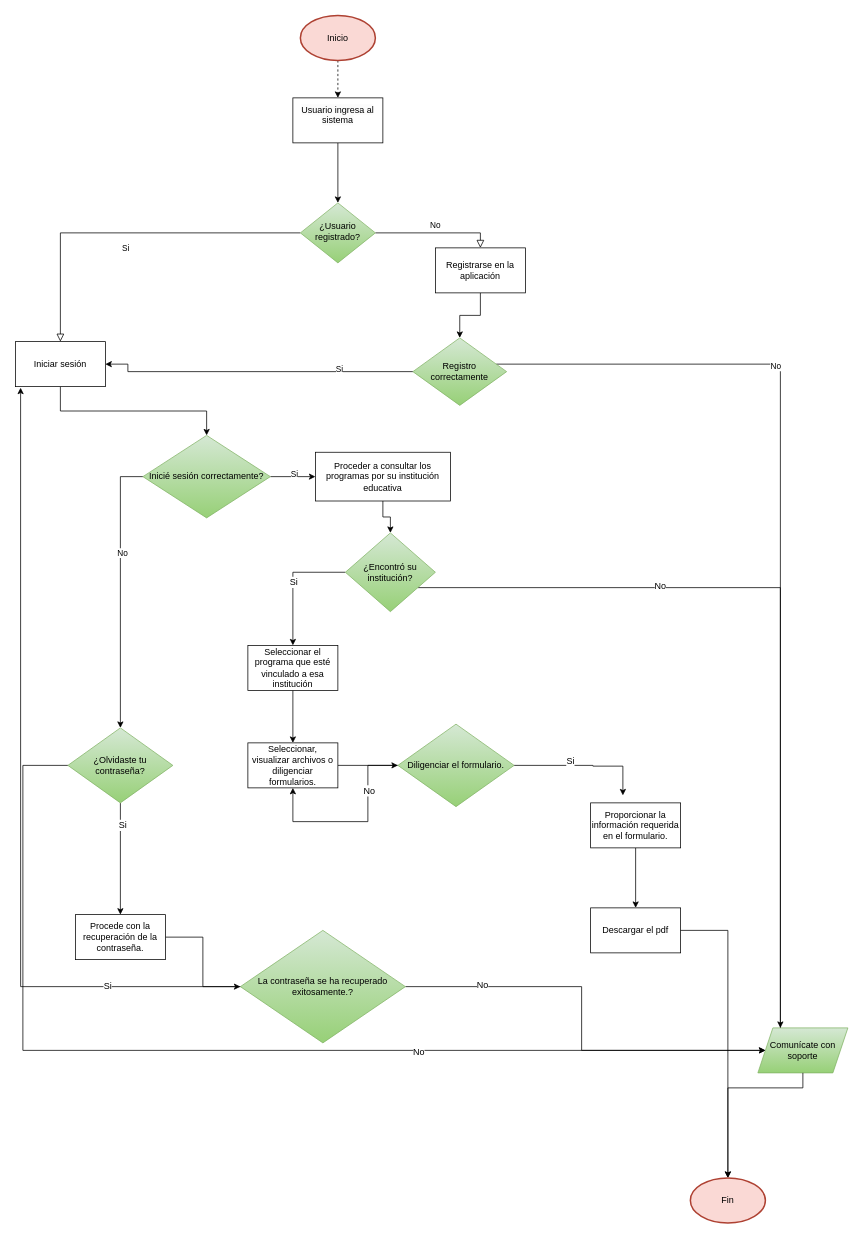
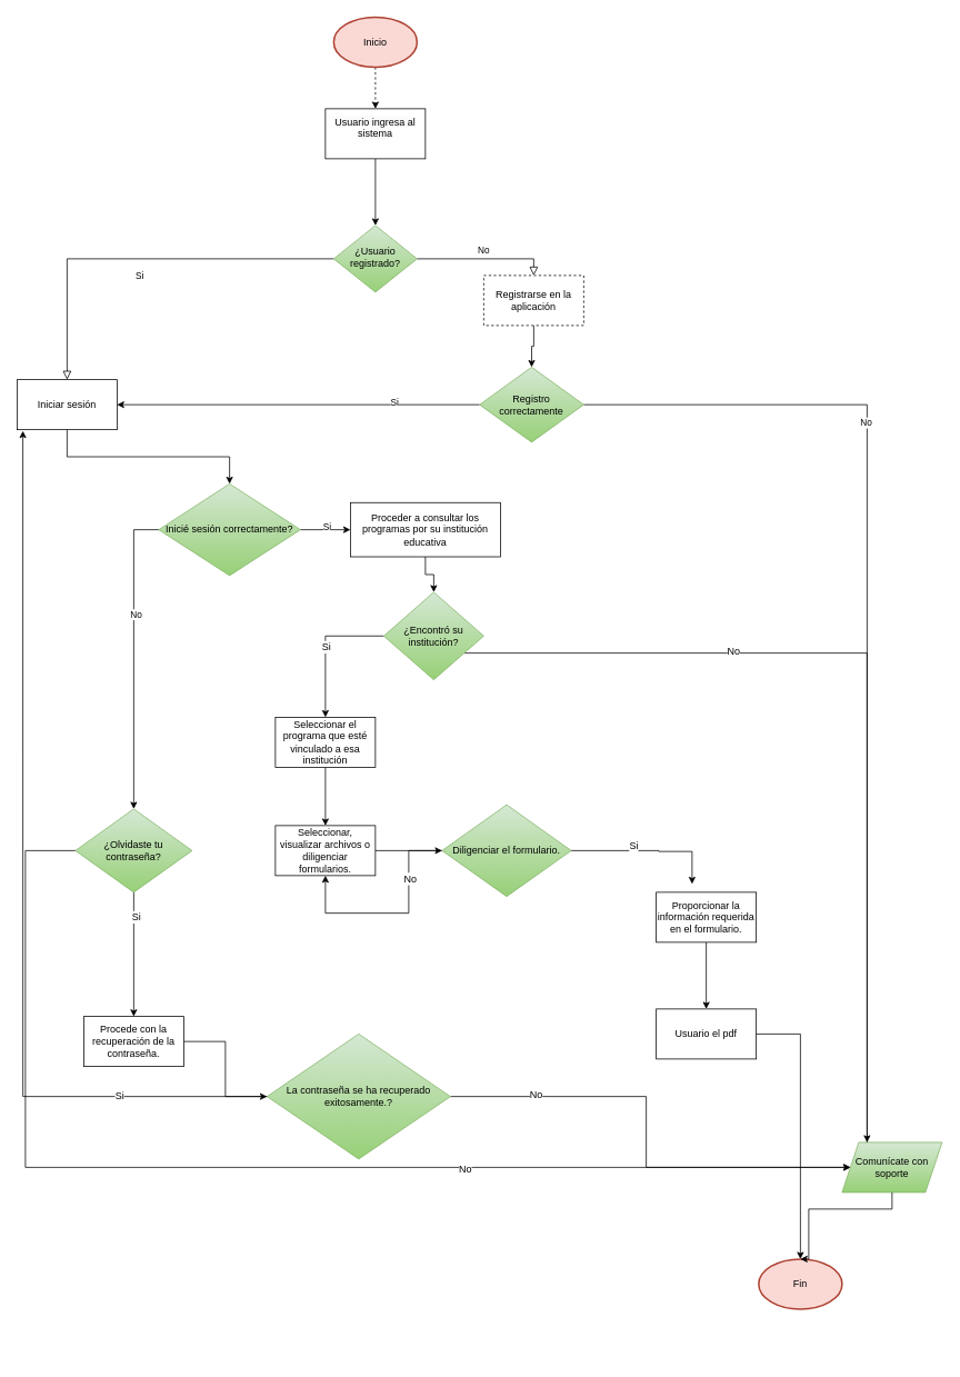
  <mxCell id="0" />
  <mxCell id="1" parent="0" />
  <mxCell id="2" value="Si" style="rounded=0;html=1;jettySize=auto;orthogonalLoop=1;fontSize=11;endArrow=block;endFill=0;endSize=8;strokeWidth=1;shadow=0;labelBackgroundColor=none;edgeStyle=orthogonalEdgeStyle;entryX=0.5;entryY=0;entryDx=0;entryDy=0;" parent="1" source="4" target="21" edge="1"><mxGeometry y="20" relative="1" as="geometry"><mxPoint as="offset" /><mxPoint x="298.96" y="421" as="targetPoint" /></mxGeometry></mxCell>
  <mxCell id="3" value="No" style="edgeStyle=orthogonalEdgeStyle;rounded=0;html=1;jettySize=auto;orthogonalLoop=1;fontSize=11;endArrow=block;endFill=0;endSize=8;strokeWidth=1;shadow=0;labelBackgroundColor=none;entryX=0.5;entryY=0;entryDx=0;entryDy=0;" parent="1" source="4" target="20" edge="1"><mxGeometry y="10" relative="1" as="geometry"><mxPoint as="offset" /><mxPoint x="645" y="395" as="targetPoint" /></mxGeometry></mxCell>
  <mxCell id="4" value="¿Usuario registrado?" style="rhombus;whiteSpace=wrap;html=1;shadow=0;fontFamily=Helvetica;fontSize=12;align=center;strokeWidth=1;spacing=6;spacingTop=-4;fillColor=#d5e8d4;gradientColor=#97d077;strokeColor=#82b366;" parent="1" vertex="1"><mxGeometry x="400" y="270" width="100" height="80" as="geometry" /></mxCell>
  <mxCell id="5" style="edgeStyle=orthogonalEdgeStyle;rounded=0;orthogonalLoop=1;jettySize=auto;html=1;entryX=0.5;entryY=0;entryDx=0;entryDy=0;exitX=0.5;exitY=1;exitDx=0;exitDy=0;" parent="1" source="19" target="4" edge="1"><mxGeometry relative="1" as="geometry"><mxPoint x="450" y="220" as="sourcePoint" /></mxGeometry></mxCell>
  <mxCell id="6" style="edgeStyle=orthogonalEdgeStyle;rounded=0;orthogonalLoop=1;jettySize=auto;html=1;exitX=0.5;exitY=1;exitDx=0;exitDy=0;entryX=0.5;entryY=0;entryDx=0;entryDy=0;" edge="1" parent="1" source="21" target="18"><mxGeometry relative="1" as="geometry"><mxPoint x="290" y="520" as="sourcePoint" /></mxGeometry></mxCell>
  <mxCell id="7" style="edgeStyle=orthogonalEdgeStyle;rounded=0;orthogonalLoop=1;jettySize=auto;html=1;entryX=0.5;entryY=0;entryDx=0;entryDy=0;exitX=0.5;exitY=1;exitDx=0;exitDy=0;" edge="1" parent="1" source="20" target="12"><mxGeometry relative="1" as="geometry"><mxPoint x="645" y="465" as="sourcePoint" /></mxGeometry></mxCell>
  <mxCell id="8" style="edgeStyle=orthogonalEdgeStyle;rounded=0;orthogonalLoop=1;jettySize=auto;html=1;entryX=0.25;entryY=0;entryDx=0;entryDy=0;" edge="1" parent="1" source="12" target="13"><mxGeometry relative="1" as="geometry"><mxPoint x="840" y="500" as="targetPoint" /><Array as="points"><mxPoint x="1040" y="485" /></Array></mxGeometry></mxCell>
  <mxCell id="9" value="No" style="edgeLabel;html=1;align=center;verticalAlign=middle;resizable=0;points=[];" vertex="1" connectable="0" parent="8"><mxGeometry x="-0.411" y="-2" relative="1" as="geometry"><mxPoint as="offset" /></mxGeometry></mxCell>
  <mxCell id="10" style="edgeStyle=orthogonalEdgeStyle;rounded=0;orthogonalLoop=1;jettySize=auto;html=1;entryX=1;entryY=0.5;entryDx=0;entryDy=0;exitX=0;exitY=0.5;exitDx=0;exitDy=0;" edge="1" parent="1" source="12" target="21"><mxGeometry relative="1" as="geometry"><mxPoint x="354.615" y="439.615" as="targetPoint" /><Array as="points"><mxPoint x="170" y="485" /></Array></mxGeometry></mxCell>
  <mxCell id="11" value="Si" style="edgeLabel;html=1;align=center;verticalAlign=middle;resizable=0;points=[];" vertex="1" connectable="0" parent="10"><mxGeometry x="-0.528" y="-4" relative="1" as="geometry"><mxPoint as="offset" /></mxGeometry></mxCell>
- <mxCell id="12" value="Registro correctamente" style="rhombus;whiteSpace=wrap;html=1;fillColor=#d5e8d4;strokeColor=#82b366;gradientColor=#97d077;" vertex="1" parent="1"><mxGeometry x="550" y="450" width="125" height="90" as="geometry" /></mxCell>
+ <mxCell id="12" value="Registro correctamente" style="rhombus;whiteSpace=wrap;html=1;fillColor=#d5e8d4;strokeColor=#82b366;gradientColor=#97d077;" vertex="1" parent="1"><mxGeometry x="575" y="440" width="125" height="90" as="geometry" /></mxCell>
  <mxCell id="13" value="Comunícate con soporte" style="shape=parallelogram;perimeter=parallelogramPerimeter;whiteSpace=wrap;html=1;fixedSize=1;fillColor=#d5e8d4;strokeColor=#82b366;gradientColor=#97d077;" vertex="1" parent="1"><mxGeometry x="1010" y="1370" width="120" height="60" as="geometry" /></mxCell>
  <mxCell id="14" style="edgeStyle=orthogonalEdgeStyle;rounded=0;orthogonalLoop=1;jettySize=auto;html=1;entryX=0;entryY=0.5;entryDx=0;entryDy=0;" edge="1" parent="1" source="18" target="23"><mxGeometry relative="1" as="geometry"><mxPoint x="530" y="690" as="targetPoint" /></mxGeometry></mxCell>
  <mxCell id="15" value="Si" style="edgeLabel;html=1;align=center;verticalAlign=middle;resizable=0;points=[];" vertex="1" connectable="0" parent="14"><mxGeometry x="0.041" y="5" relative="1" as="geometry"><mxPoint y="1" as="offset" /></mxGeometry></mxCell>
  <mxCell id="16" style="edgeStyle=orthogonalEdgeStyle;rounded=0;orthogonalLoop=1;jettySize=auto;html=1;entryX=0.5;entryY=0;entryDx=0;entryDy=0;" edge="1" parent="1" source="18" target="45"><mxGeometry relative="1" as="geometry"><mxPoint x="160" y="900" as="targetPoint" /><Array as="points"><mxPoint x="160" y="635" /></Array></mxGeometry></mxCell>
  <mxCell id="17" value="No" style="edgeLabel;html=1;align=center;verticalAlign=middle;resizable=0;points=[];" vertex="1" connectable="0" parent="16"><mxGeometry x="-0.282" y="2" relative="1" as="geometry"><mxPoint as="offset" /></mxGeometry></mxCell>
  <mxCell id="18" value="Inicié sesión correctamente?" style="rhombus;whiteSpace=wrap;html=1;fillColor=#d5e8d4;strokeColor=#82b366;gradientColor=#97d077;" vertex="1" parent="1"><mxGeometry x="190" y="580" width="170" height="110" as="geometry" /></mxCell>
  <mxCell id="19" value="&#10;&lt;span style=&quot;color: rgb(0, 0, 0); font-family: Helvetica; font-size: 12px; font-style: normal; font-variant-ligatures: normal; font-variant-caps: normal; font-weight: 400; letter-spacing: normal; orphans: 2; text-align: center; text-indent: 0px; text-transform: none; widows: 2; word-spacing: 0px; -webkit-text-stroke-width: 0px; white-space: normal; background-color: rgb(251, 251, 251); text-decoration-thickness: initial; text-decoration-style: initial; text-decoration-color: initial; display: inline !important; float: none;&quot;&gt;Usuario ingresa al sistema&lt;/span&gt;&#10;&#10;" style="rounded=0;whiteSpace=wrap;html=1;strokeColor=default;align=center;verticalAlign=middle;fontFamily=Helvetica;fontSize=12;fontColor=default;fillColor=default;" vertex="1" parent="1"><mxGeometry x="390" y="130" width="120" height="60" as="geometry" /></mxCell>
- <mxCell id="20" value="Registrarse en la aplicación" style="rounded=0;whiteSpace=wrap;html=1;strokeColor=default;align=center;verticalAlign=middle;fontFamily=Helvetica;fontSize=12;fontColor=default;fillColor=default;" vertex="1" parent="1"><mxGeometry x="580" y="330" width="120" height="60" as="geometry" /></mxCell>
+ <mxCell id="20" value="Registrarse en la aplicación" style="rounded=0;whiteSpace=wrap;html=1;strokeColor=default;align=center;verticalAlign=middle;fontFamily=Helvetica;fontSize=12;fontColor=default;fillColor=default;dashed=1;" vertex="1" parent="1"><mxGeometry x="580" y="330" width="120" height="60" as="geometry" /></mxCell>
  <mxCell id="21" value="Iniciar sesión" style="rounded=0;whiteSpace=wrap;html=1;align=center;verticalAlign=middle;fontFamily=Helvetica;fontSize=12;" vertex="1" parent="1"><mxGeometry x="20" y="455" width="120" height="60" as="geometry" /></mxCell>
  <mxCell id="22" style="edgeStyle=orthogonalEdgeStyle;rounded=0;orthogonalLoop=1;jettySize=auto;html=1;entryX=0.5;entryY=0;entryDx=0;entryDy=0;fontFamily=Helvetica;fontSize=12;fontColor=default;" edge="1" parent="1" source="23" target="28"><mxGeometry relative="1" as="geometry" /></mxCell>
  <mxCell id="23" value="Proceder a consultar los programas por su institución educativa" style="rounded=0;whiteSpace=wrap;html=1;strokeColor=default;align=center;verticalAlign=middle;fontFamily=Helvetica;fontSize=12;fontColor=default;fillColor=default;" vertex="1" parent="1"><mxGeometry x="420" y="602.5" width="180" height="65" as="geometry" /></mxCell>
  <mxCell id="24" style="edgeStyle=orthogonalEdgeStyle;rounded=0;orthogonalLoop=1;jettySize=auto;html=1;fontFamily=Helvetica;fontSize=12;fontColor=default;entryX=0.25;entryY=0;entryDx=0;entryDy=0;endArrow=none;" edge="1" parent="1" source="28" target="13"><mxGeometry relative="1" as="geometry"><mxPoint x="800" y="782.5" as="targetPoint" /><Array as="points"><mxPoint x="1040" y="783" /></Array></mxGeometry></mxCell>
  <mxCell id="25" value="No" style="edgeLabel;html=1;align=center;verticalAlign=middle;resizable=0;points=[];strokeColor=default;fontFamily=Helvetica;fontSize=12;fontColor=default;fillColor=default;" vertex="1" connectable="0" parent="24"><mxGeometry x="-0.397" y="3" relative="1" as="geometry"><mxPoint as="offset" /></mxGeometry></mxCell>
  <mxCell id="26" style="edgeStyle=orthogonalEdgeStyle;rounded=0;orthogonalLoop=1;jettySize=auto;html=1;fontFamily=Helvetica;fontSize=12;fontColor=default;entryX=0.5;entryY=0;entryDx=0;entryDy=0;" edge="1" parent="1" source="28" target="30"><mxGeometry relative="1" as="geometry"><mxPoint x="370" y="782.5" as="targetPoint" /></mxGeometry></mxCell>
  <mxCell id="27" value="Si" style="edgeLabel;html=1;align=center;verticalAlign=middle;resizable=0;points=[];strokeColor=default;fontFamily=Helvetica;fontSize=12;fontColor=default;fillColor=default;" vertex="1" connectable="0" parent="26"><mxGeometry x="-0.01" relative="1" as="geometry"><mxPoint as="offset" /></mxGeometry></mxCell>
  <mxCell id="28" value="¿Encontró su institución?" style="rhombus;whiteSpace=wrap;html=1;strokeColor=#82b366;align=center;verticalAlign=middle;fontFamily=Helvetica;fontSize=12;fillColor=#d5e8d4;gradientColor=#97d077;" vertex="1" parent="1"><mxGeometry x="460" y="710" width="120" height="105" as="geometry" /></mxCell>
  <mxCell id="29" style="edgeStyle=orthogonalEdgeStyle;rounded=0;orthogonalLoop=1;jettySize=auto;html=1;entryX=0.5;entryY=0;entryDx=0;entryDy=0;fontFamily=Helvetica;fontSize=12;fontColor=default;" edge="1" parent="1" source="30" target="32"><mxGeometry relative="1" as="geometry" /></mxCell>
  <mxCell id="30" value="Seleccionar el programa que esté vinculado a esa institución" style="rounded=0;whiteSpace=wrap;html=1;strokeColor=default;align=center;verticalAlign=middle;fontFamily=Helvetica;fontSize=12;fontColor=default;fillColor=default;" vertex="1" parent="1"><mxGeometry x="330" y="860" width="120" height="60" as="geometry" /></mxCell>
  <mxCell id="31" style="edgeStyle=orthogonalEdgeStyle;rounded=0;orthogonalLoop=1;jettySize=auto;html=1;entryX=0;entryY=0.5;entryDx=0;entryDy=0;fontFamily=Helvetica;fontSize=12;fontColor=default;" edge="1" parent="1" source="32" target="37"><mxGeometry relative="1" as="geometry" /></mxCell>
  <mxCell id="32" value="Seleccionar, visualizar archivos o diligenciar formularios." style="rounded=0;whiteSpace=wrap;html=1;strokeColor=default;align=center;verticalAlign=middle;fontFamily=Helvetica;fontSize=12;fontColor=default;fillColor=default;" vertex="1" parent="1"><mxGeometry x="330" y="990" width="120" height="60" as="geometry" /></mxCell>
  <mxCell id="33" style="edgeStyle=orthogonalEdgeStyle;rounded=0;orthogonalLoop=1;jettySize=auto;html=1;fontFamily=Helvetica;fontSize=12;fontColor=default;" edge="1" parent="1" source="37"><mxGeometry relative="1" as="geometry"><mxPoint x="830" y="1060" as="targetPoint" /><Array as="points"><mxPoint x="790" y="1020" /><mxPoint x="860" y="1021" /></Array></mxGeometry></mxCell>
  <mxCell id="34" value="Si&lt;div&gt;&lt;br&gt;&lt;/div&gt;" style="edgeLabel;html=1;align=center;verticalAlign=middle;resizable=0;points=[];strokeColor=default;fontFamily=Helvetica;fontSize=12;fontColor=default;fillColor=default;" vertex="1" connectable="0" parent="33"><mxGeometry x="-0.203" y="-1" relative="1" as="geometry"><mxPoint as="offset" /></mxGeometry></mxCell>
  <mxCell id="35" style="edgeStyle=orthogonalEdgeStyle;rounded=0;orthogonalLoop=1;jettySize=auto;html=1;fontFamily=Helvetica;fontSize=12;fontColor=default;entryX=0.5;entryY=1;entryDx=0;entryDy=0;" edge="1" parent="1" source="37" target="32"><mxGeometry relative="1" as="geometry"><mxPoint x="620" y="1160" as="targetPoint" /></mxGeometry></mxCell>
  <mxCell id="36" value="No" style="edgeLabel;html=1;align=center;verticalAlign=middle;resizable=0;points=[];strokeColor=default;fontFamily=Helvetica;fontSize=12;fontColor=default;fillColor=default;" vertex="1" connectable="0" parent="35"><mxGeometry x="-0.442" y="1" relative="1" as="geometry"><mxPoint as="offset" /></mxGeometry></mxCell>
  <mxCell id="37" value="Diligenciar el formulario." style="rhombus;whiteSpace=wrap;html=1;strokeColor=#82b366;align=center;verticalAlign=middle;fontFamily=Helvetica;fontSize=12;fillColor=#d5e8d4;gradientColor=#97d077;" vertex="1" parent="1"><mxGeometry x="530" y="965" width="155" height="110" as="geometry" /></mxCell>
  <mxCell id="38" style="edgeStyle=orthogonalEdgeStyle;rounded=0;orthogonalLoop=1;jettySize=auto;html=1;entryX=0.5;entryY=0;entryDx=0;entryDy=0;fontFamily=Helvetica;fontSize=12;fontColor=default;" edge="1" parent="1" source="39" target="40"><mxGeometry relative="1" as="geometry" /></mxCell>
  <mxCell id="39" value="Proporcionar la información requerida en el formulario." style="rounded=0;whiteSpace=wrap;html=1;strokeColor=default;align=center;verticalAlign=middle;fontFamily=Helvetica;fontSize=12;fontColor=default;fillColor=default;" vertex="1" parent="1"><mxGeometry x="787" y="1070" width="120" height="60" as="geometry" /></mxCell>
- <mxCell id="40" value="Descargar el pdf" style="rounded=0;whiteSpace=wrap;html=1;strokeColor=default;align=center;verticalAlign=middle;fontFamily=Helvetica;fontSize=12;fontColor=default;fillColor=default;" vertex="1" parent="1"><mxGeometry x="787" y="1210" width="120" height="60" as="geometry" /></mxCell>
+ <mxCell id="40" value="Usuario el pdf" style="rounded=0;whiteSpace=wrap;html=1;strokeColor=default;align=center;verticalAlign=middle;fontFamily=Helvetica;fontSize=12;fontColor=default;fillColor=default;" vertex="1" parent="1"><mxGeometry x="787" y="1210" width="120" height="60" as="geometry" /></mxCell>
  <mxCell id="41" style="edgeStyle=orthogonalEdgeStyle;rounded=0;orthogonalLoop=1;jettySize=auto;html=1;fontFamily=Helvetica;fontSize=12;fontColor=default;entryX=0.5;entryY=0;entryDx=0;entryDy=0;" edge="1" parent="1" source="45" target="47"><mxGeometry relative="1" as="geometry"><mxPoint x="190" y="1230" as="targetPoint" /><Array as="points" /></mxGeometry></mxCell>
  <mxCell id="42" value="Si" style="edgeLabel;html=1;align=center;verticalAlign=middle;resizable=0;points=[];strokeColor=default;fontFamily=Helvetica;fontSize=12;fontColor=default;fillColor=default;" vertex="1" connectable="0" parent="41"><mxGeometry x="-0.616" y="2" relative="1" as="geometry"><mxPoint as="offset" /></mxGeometry></mxCell>
  <mxCell id="43" style="edgeStyle=orthogonalEdgeStyle;rounded=0;orthogonalLoop=1;jettySize=auto;html=1;fontFamily=Helvetica;fontSize=12;fontColor=default;entryX=0;entryY=0.5;entryDx=0;entryDy=0;" edge="1" parent="1" source="45" target="13"><mxGeometry relative="1" as="geometry"><mxPoint x="208.947" y="1420" as="targetPoint" /><Array as="points"><mxPoint x="30" y="1020" /><mxPoint x="30" y="1400" /></Array></mxGeometry></mxCell>
  <mxCell id="44" value="No" style="edgeLabel;html=1;align=center;verticalAlign=middle;resizable=0;points=[];strokeColor=default;fontFamily=Helvetica;fontSize=12;fontColor=default;fillColor=default;" vertex="1" connectable="0" parent="43"><mxGeometry x="0.353" y="-1" relative="1" as="geometry"><mxPoint as="offset" /></mxGeometry></mxCell>
  <mxCell id="45" value="¿Olvidaste tu contraseña?" style="rhombus;whiteSpace=wrap;html=1;strokeColor=#82b366;align=center;verticalAlign=middle;fontFamily=Helvetica;fontSize=12;fillColor=#d5e8d4;gradientColor=#97d077;" vertex="1" parent="1"><mxGeometry x="90" y="970" width="140" height="100" as="geometry" /></mxCell>
  <mxCell id="46" style="edgeStyle=orthogonalEdgeStyle;rounded=0;orthogonalLoop=1;jettySize=auto;html=1;entryX=0;entryY=0.5;entryDx=0;entryDy=0;fontFamily=Helvetica;fontSize=12;fontColor=default;" edge="1" parent="1" source="47" target="50"><mxGeometry relative="1" as="geometry" /></mxCell>
  <mxCell id="47" value="Procede con la recuperación de la contraseña." style="rounded=0;whiteSpace=wrap;html=1;strokeColor=default;align=center;verticalAlign=middle;fontFamily=Helvetica;fontSize=12;fontColor=default;fillColor=default;" vertex="1" parent="1"><mxGeometry x="100" y="1219" width="120" height="60" as="geometry" /></mxCell>
  <mxCell id="48" style="edgeStyle=orthogonalEdgeStyle;rounded=0;orthogonalLoop=1;jettySize=auto;html=1;entryX=0;entryY=0.5;entryDx=0;entryDy=0;fontFamily=Helvetica;fontSize=12;fontColor=default;" edge="1" parent="1" source="50" target="13"><mxGeometry relative="1" as="geometry" /></mxCell>
  <mxCell id="49" value="No" style="edgeLabel;html=1;align=center;verticalAlign=middle;resizable=0;points=[];strokeColor=default;fontFamily=Helvetica;fontSize=12;fontColor=default;fillColor=default;" vertex="1" connectable="0" parent="48"><mxGeometry x="-0.64" y="3" relative="1" as="geometry"><mxPoint as="offset" /></mxGeometry></mxCell>
  <mxCell id="50" value="La contraseña se ha recuperado exitosamente.?" style="rhombus;whiteSpace=wrap;html=1;strokeColor=#82b366;align=center;verticalAlign=middle;fontFamily=Helvetica;fontSize=12;fillColor=#d5e8d4;gradientColor=#97d077;" vertex="1" parent="1"><mxGeometry x="320" y="1240" width="220" height="150" as="geometry" /></mxCell>
  <mxCell id="51" style="edgeStyle=orthogonalEdgeStyle;rounded=0;orthogonalLoop=1;jettySize=auto;html=1;entryX=0.058;entryY=1.025;entryDx=0;entryDy=0;entryPerimeter=0;fontFamily=Helvetica;fontSize=12;fontColor=default;" edge="1" parent="1" source="50" target="21"><mxGeometry relative="1" as="geometry" /></mxCell>
  <mxCell id="52" value="Si" style="edgeLabel;html=1;align=center;verticalAlign=middle;resizable=0;points=[];strokeColor=default;fontFamily=Helvetica;fontSize=12;fontColor=default;fillColor=default;" vertex="1" connectable="0" parent="51"><mxGeometry x="-0.674" y="-1" relative="1" as="geometry"><mxPoint as="offset" /></mxGeometry></mxCell>
- <mxCell id="53" value="Fin" style="strokeWidth=2;html=1;shape=mxgraph.flowchart.start_1;whiteSpace=wrap;strokeColor=#ae4132;align=center;verticalAlign=middle;fontFamily=Helvetica;fontSize=12;fillColor=#fad9d5;" vertex="1" parent="1"><mxGeometry x="920" y="1570" width="100" height="60" as="geometry" /></mxCell>
+ <mxCell id="53" value="Fin" style="strokeWidth=2;html=1;shape=mxgraph.flowchart.start_1;whiteSpace=wrap;strokeColor=#ae4132;align=center;verticalAlign=middle;fontFamily=Helvetica;fontSize=12;fillColor=#fad9d5;" vertex="1" parent="1"><mxGeometry x="910" y="1510" width="100" height="60" as="geometry" /></mxCell>
  <mxCell id="54" style="edgeStyle=orthogonalEdgeStyle;rounded=0;orthogonalLoop=1;jettySize=auto;html=1;entryX=0.5;entryY=0;entryDx=0;entryDy=0;entryPerimeter=0;fontFamily=Helvetica;fontSize=12;fontColor=default;" edge="1" parent="1" source="40" target="53"><mxGeometry relative="1" as="geometry" /></mxCell>
  <mxCell id="55" style="edgeStyle=orthogonalEdgeStyle;rounded=0;orthogonalLoop=1;jettySize=auto;html=1;entryX=0.5;entryY=0;entryDx=0;entryDy=0;entryPerimeter=0;fontFamily=Helvetica;fontSize=12;fontColor=default;" edge="1" parent="1" source="13" target="53"><mxGeometry relative="1" as="geometry"><Array as="points"><mxPoint x="1070" y="1450" /><mxPoint x="970" y="1450" /></Array></mxGeometry></mxCell>
  <mxCell id="56" style="edgeStyle=orthogonalEdgeStyle;rounded=0;orthogonalLoop=1;jettySize=auto;html=1;entryX=0.5;entryY=0;entryDx=0;entryDy=0;fontFamily=Helvetica;fontSize=12;fontColor=default;dashed=1;" edge="1" parent="1" source="57" target="19"><mxGeometry relative="1" as="geometry" /></mxCell>
  <mxCell id="57" value="Inicio" style="strokeWidth=2;html=1;shape=mxgraph.flowchart.start_1;whiteSpace=wrap;strokeColor=#ae4132;align=center;verticalAlign=middle;fontFamily=Helvetica;fontSize=12;fillColor=#fad9d5;" vertex="1" parent="1"><mxGeometry x="400" y="20" width="100" height="60" as="geometry" /></mxCell>
